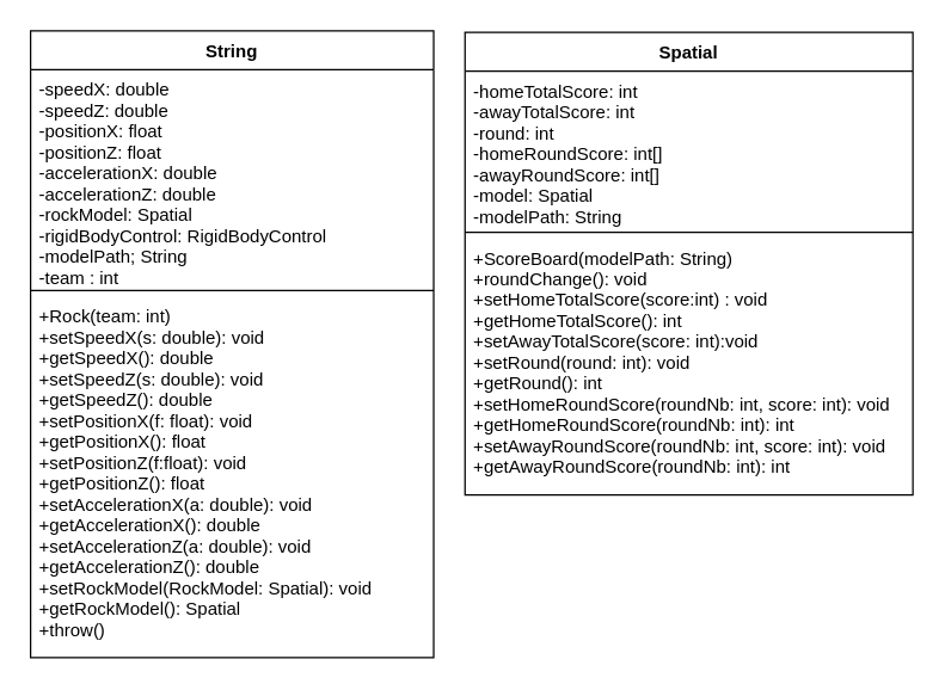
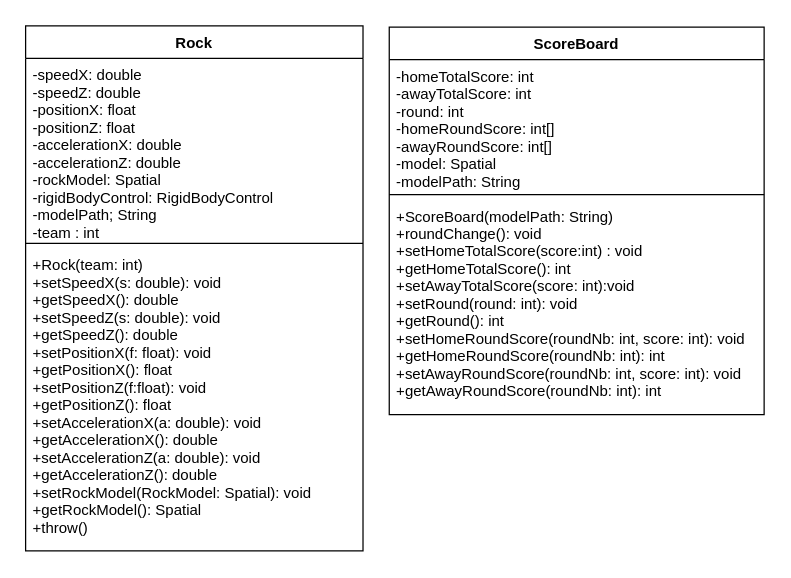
  <mxCell id="0" />
  <mxCell id="1" parent="0" />
- <mxCell id="2" value="String" style="swimlane;fontStyle=1;align=center;verticalAlign=top;childLayout=stackLayout;horizontal=1;startSize=26;horizontalStack=0;resizeParent=1;resizeParentMax=0;resizeLast=0;collapsible=1;marginBottom=0;" parent="1" vertex="1"><mxGeometry x="20" y="20" width="270" height="420" as="geometry" /></mxCell>
+ <mxCell id="2" value="Rock" style="swimlane;fontStyle=1;align=center;verticalAlign=top;childLayout=stackLayout;horizontal=1;startSize=26;horizontalStack=0;resizeParent=1;resizeParentMax=0;resizeLast=0;collapsible=1;marginBottom=0;" parent="1" vertex="1"><mxGeometry x="20" y="20" width="270" height="420" as="geometry" /></mxCell>
  <mxCell id="3" value="-speedX: double&#10;-speedZ: double&#10;-positionX: float&#10;-positionZ: float&#10;-accelerationX: double&#10;-accelerationZ: double&#10;-rockModel: Spatial&#10;-rigidBodyControl: RigidBodyControl&#10;-modelPath; String&#10;-team : int" style="text;strokeColor=none;fillColor=none;align=left;verticalAlign=top;spacingLeft=4;spacingRight=4;overflow=hidden;rotatable=0;points=[[0,0.5],[1,0.5]];portConstraint=eastwest;" parent="2" vertex="1"><mxGeometry y="26" width="270" height="144" as="geometry" /></mxCell>
  <mxCell id="4" value="" style="line;strokeWidth=1;fillColor=none;align=left;verticalAlign=middle;spacingTop=-1;spacingLeft=3;spacingRight=3;rotatable=0;labelPosition=right;points=[];portConstraint=eastwest;" parent="2" vertex="1"><mxGeometry y="170" width="270" height="8" as="geometry" /></mxCell>
  <mxCell id="5" value="+Rock(team: int)&#10;+setSpeedX(s: double): void&#10;+getSpeedX(): double&#10;+setSpeedZ(s: double): void&#10;+getSpeedZ(): double&#10;+setPositionX(f: float): void&#10;+getPositionX(): float&#10;+setPositionZ(f:float): void&#10;+getPositionZ(): float&#10;+setAccelerationX(a: double): void&#10;+getAccelerationX(): double&#10;+setAccelerationZ(a: double): void&#10;+getAccelerationZ(): double&#10;+setRockModel(RockModel: Spatial): void&#10;+getRockModel(): Spatial&#10;+throw()&#10;" style="text;strokeColor=none;fillColor=none;align=left;verticalAlign=top;spacingLeft=4;spacingRight=4;overflow=hidden;rotatable=0;points=[[0,0.5],[1,0.5]];portConstraint=eastwest;" parent="2" vertex="1"><mxGeometry y="178" width="270" height="242" as="geometry" /></mxCell>
- <mxCell id="6" value="Spatial" style="swimlane;fontStyle=1;align=center;verticalAlign=top;childLayout=stackLayout;horizontal=1;startSize=26;horizontalStack=0;resizeParent=1;resizeParentMax=0;resizeLast=0;collapsible=1;marginBottom=0;" parent="1" vertex="1"><mxGeometry x="311" y="21" width="300" height="310" as="geometry" /></mxCell>
+ <mxCell id="6" value="ScoreBoard" style="swimlane;fontStyle=1;align=center;verticalAlign=top;childLayout=stackLayout;horizontal=1;startSize=26;horizontalStack=0;resizeParent=1;resizeParentMax=0;resizeLast=0;collapsible=1;marginBottom=0;" parent="1" vertex="1"><mxGeometry x="311" y="21" width="300" height="310" as="geometry" /></mxCell>
  <mxCell id="7" value="-homeTotalScore: int&#10;-awayTotalScore: int &#10;-round: int&#10;-homeRoundScore: int[]&#10;-awayRoundScore: int[]&#10;-model: Spatial&#10;-modelPath: String" style="text;strokeColor=none;fillColor=none;align=left;verticalAlign=top;spacingLeft=4;spacingRight=4;overflow=hidden;rotatable=0;points=[[0,0.5],[1,0.5]];portConstraint=eastwest;" parent="6" vertex="1"><mxGeometry y="26" width="300" height="104" as="geometry" /></mxCell>
  <mxCell id="8" value="" style="line;strokeWidth=1;fillColor=none;align=left;verticalAlign=middle;spacingTop=-1;spacingLeft=3;spacingRight=3;rotatable=0;labelPosition=right;points=[];portConstraint=eastwest;" parent="6" vertex="1"><mxGeometry y="130" width="300" height="8" as="geometry" /></mxCell>
  <mxCell id="9" value="+ScoreBoard(modelPath: String)&#10;+roundChange(): void&#10;+setHomeTotalScore(score:int) : void&#10;+getHomeTotalScore(): int&#10;+setAwayTotalScore(score: int):void&#10;+setRound(round: int): void&#10;+getRound(): int&#10;+setHomeRoundScore(roundNb: int, score: int): void&#10;+getHomeRoundScore(roundNb: int): int&#10;+setAwayRoundScore(roundNb: int, score: int): void&#10;+getAwayRoundScore(roundNb: int): int" style="text;strokeColor=none;fillColor=none;align=left;verticalAlign=top;spacingLeft=4;spacingRight=4;overflow=hidden;rotatable=0;points=[[0,0.5],[1,0.5]];portConstraint=eastwest;" parent="6" vertex="1"><mxGeometry y="138" width="300" height="172" as="geometry" /></mxCell>
